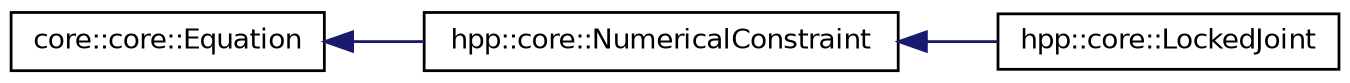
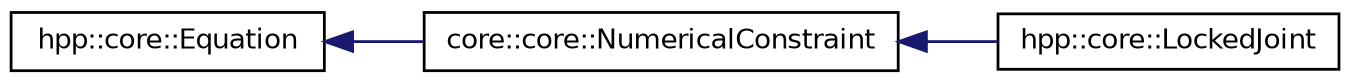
  digraph {
    rankdir=LR
    node [color=black fillcolor=white fontname=Helvetica fontsize=10 shape=record style=filled]
    edge [color=midnightblue dir=back fontname=Helvetica fontsize=10 labelfontname=Helvetica labelfontsize=10 style=solid]
-   n1 [height=0.2 label="core::core::Equation" width=0.4]
-   n2 [height=0.2 label="hpp::core::NumericalConstraint" width=0.4]
+   n1 [height=0.2 label="hpp::core::Equation" width=0.4]
+   n2 [height=0.2 label="core::core::NumericalConstraint" width=0.4]
    n3 [height=0.2 label="hpp::core::LockedJoint" width=0.4]
    n1 -> n2
    n2 -> n3
  }
